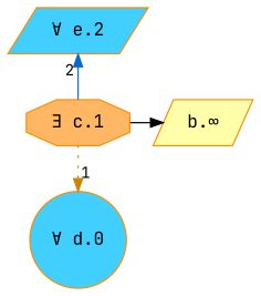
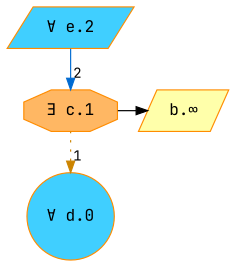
  digraph {
    fontname="JetBrains Mono"
    rankdir=TB
    node [color=darkorange fillcolor="#40cfff" fontname="JetBrains Mono" fontsize=14 shape=parallelogram style=filled]
    edge [dir=back fontname="JetBrains Mono" fontsize=12 labeldistance=1.5 style=solid]
    n1 [label="∀ d.0" shape=circle]
    n2 [label="∀ e.2"]
    n3 [fillcolor="#ffb763" label="∃ c.1" shape=octagon]
    n4 [fillcolor="#FFFFAA" label="b.∞"]
    subgraph sub_1 {
      rank=max
      n1
    }
    subgraph sub_2 {
      rank=min
      n2
    }
    n1 -> n3 [color="#cc8400" style=dotted taillabel=1]
-   n2 -> n3 [color="#006ad1" taillabel=2]
+   n3 -> n2 [color="#006ad1" taillabel=2]
    n4 -> n3 [color=black constraint=false]
  }
